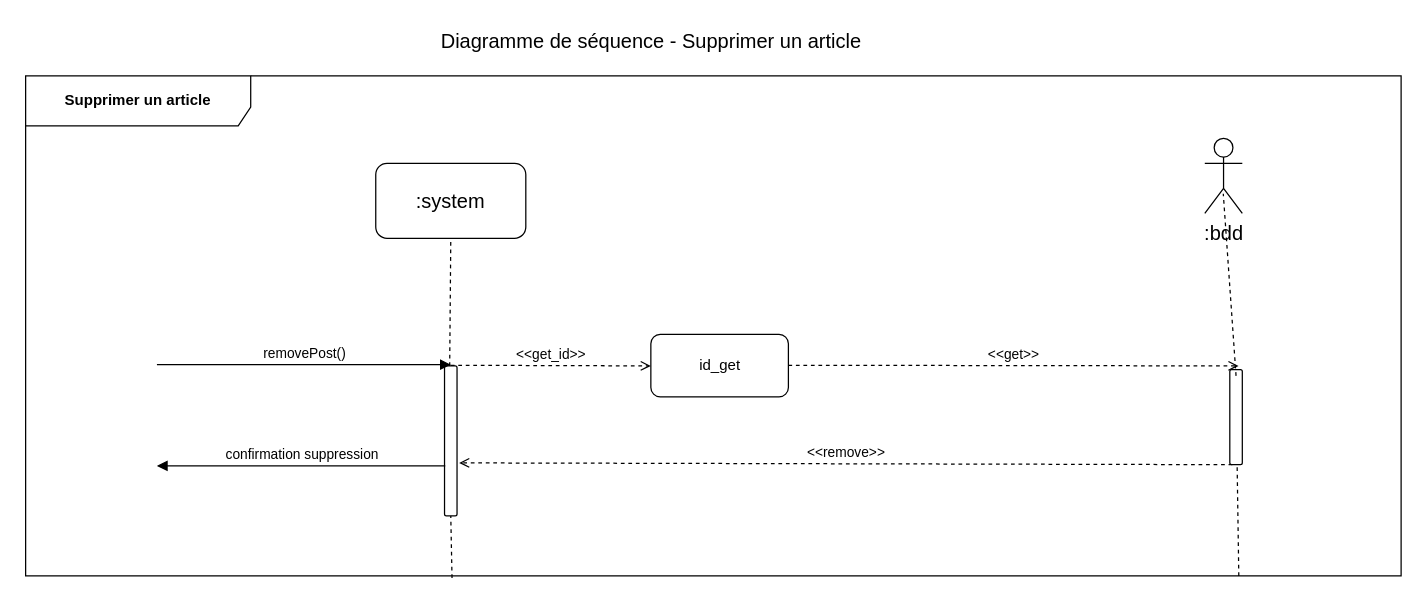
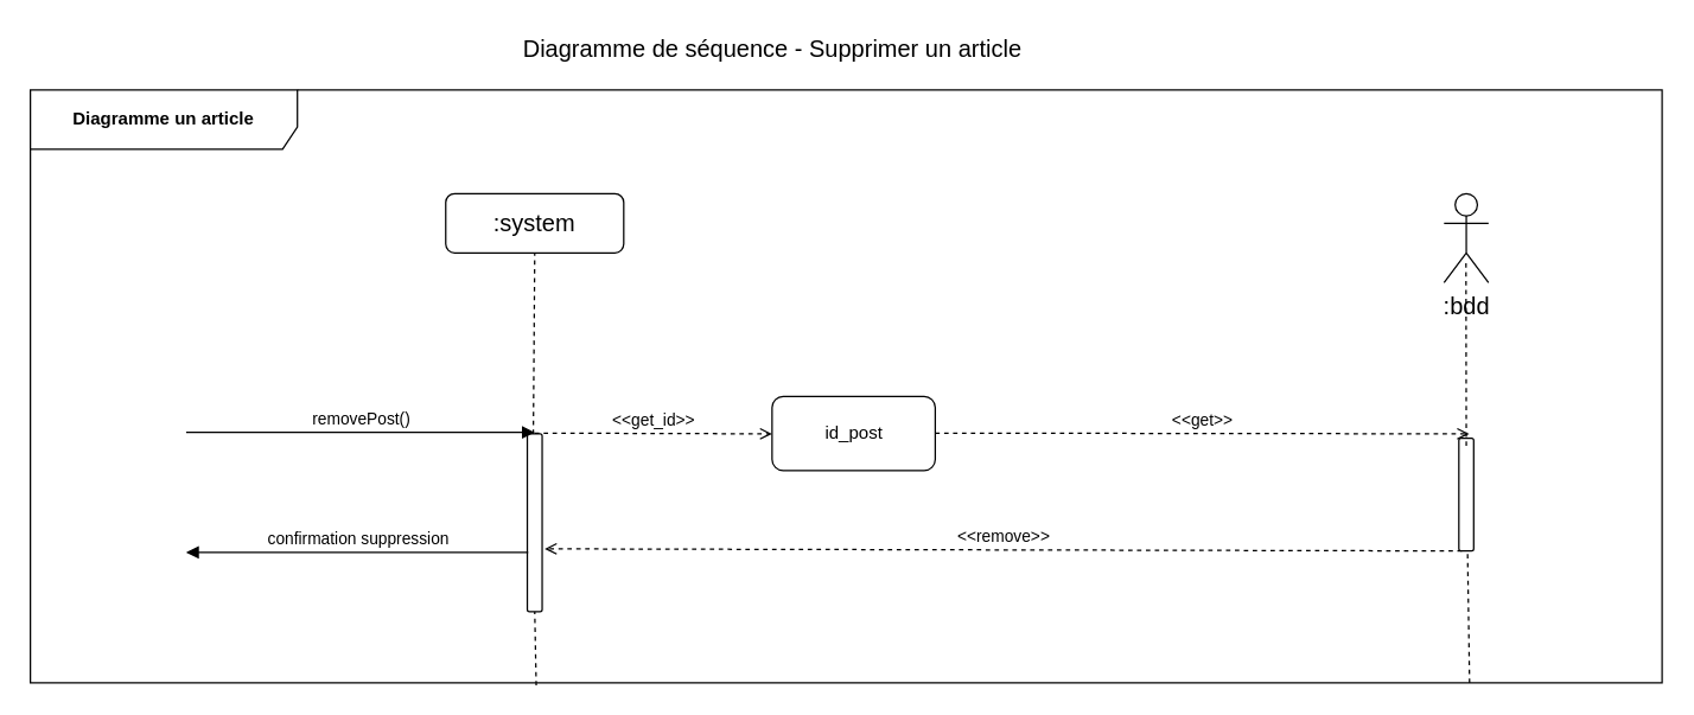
  <mxCell id="0" />
  <mxCell id="1" parent="0" />
- <mxCell id="2" value="Supprimer un article" style="shape=umlFrame;whiteSpace=wrap;html=1;width=180;height=40;fontStyle=1;labelBackgroundColor=#ffffff;labelBorderColor=none;gradientColor=none;swimlaneFillColor=none;shadow=0;strokeColor=#000000;" vertex="1" parent="1"><mxGeometry x="20" y="60" width="1100" height="400" as="geometry" /></mxCell>
+ <mxCell id="2" value="Diagramme un article" style="shape=umlFrame;whiteSpace=wrap;html=1;width=180;height=40;fontStyle=1;labelBackgroundColor=#ffffff;labelBorderColor=none;gradientColor=none;swimlaneFillColor=none;shadow=0;strokeColor=#000000;" vertex="1" parent="1"><mxGeometry x="20" y="60" width="1100" height="400" as="geometry" /></mxCell>
  <mxCell id="3" value="Diagramme de séquence - Supprimer un article" style="text;html=1;resizable=0;points=[];autosize=1;align=center;verticalAlign=top;spacingTop=-4;fontSize=16;" vertex="1" parent="1"><mxGeometry x="345" y="20" width="350" height="20" as="geometry" /></mxCell>
- <mxCell id="4" value=":system" style="rounded=1;whiteSpace=wrap;html=1;shadow=0;labelBackgroundColor=#ffffff;strokeColor=#000000;gradientColor=none;fontSize=16;align=center;" vertex="1" parent="1"><mxGeometry x="300" y="130" width="120" height="60" as="geometry" /></mxCell>
+ <mxCell id="4" value=":system" style="rounded=1;whiteSpace=wrap;html=1;shadow=0;labelBackgroundColor=#ffffff;strokeColor=#000000;gradientColor=none;fontSize=16;align=center;" vertex="1" parent="1"><mxGeometry x="300" y="130" width="120" height="40" as="geometry" /></mxCell>
  <mxCell id="5" value="" style="endArrow=none;dashed=1;html=1;fontSize=16;entryX=0.5;entryY=1;entryDx=0;entryDy=0;exitX=0.31;exitY=1;exitDx=0;exitDy=0;exitPerimeter=0;" edge="1" parent="1" source="9" target="4"><mxGeometry width="50" height="50" relative="1" as="geometry"><mxPoint x="131.2" y="582.88" as="sourcePoint" /><mxPoint x="360" y="231" as="targetPoint" /></mxGeometry></mxCell>
- <mxCell id="6" value=":bdd" style="shape=umlActor;verticalLabelPosition=bottom;labelBackgroundColor=#ffffff;verticalAlign=top;html=1;shadow=0;strokeColor=#000000;gradientColor=none;fontSize=16;align=center;" vertex="1" parent="1"><mxGeometry x="963" y="110" width="30" height="60" as="geometry" /></mxCell>
- <mxCell id="7" value="id_get" style="html=1;gradientColor=none;rounded=1;" vertex="1" parent="1"><mxGeometry x="520" y="266.794" width="110" height="50" as="geometry" /></mxCell>
+ <mxCell id="6" value=":bdd" style="shape=umlActor;verticalLabelPosition=bottom;labelBackgroundColor=#ffffff;verticalAlign=top;html=1;shadow=0;strokeColor=#000000;gradientColor=none;fontSize=16;align=center;" vertex="1" parent="1"><mxGeometry x="973" y="130" width="30" height="60" as="geometry" /></mxCell>
+ <mxCell id="7" value="id_post" style="html=1;gradientColor=none;rounded=1;" vertex="1" parent="1"><mxGeometry x="520" y="266.794" width="110" height="50" as="geometry" /></mxCell>
  <mxCell id="8" value="&amp;lt;&amp;lt;get_id&amp;gt;&amp;gt;" style="html=1;verticalAlign=bottom;endArrow=open;fontSize=11;dashed=1;endFill=0;" edge="1" parent="1"><mxGeometry width="80" relative="1" as="geometry"><mxPoint x="360" y="291.5" as="sourcePoint" /><mxPoint x="520" y="292" as="targetPoint" /></mxGeometry></mxCell>
  <mxCell id="9" value="" style="html=1;points=[];perimeter=orthogonalPerimeter;rounded=1;gradientColor=none;" vertex="1" parent="1"><mxGeometry x="355" y="292" width="10" height="120" as="geometry" /></mxCell>
  <mxCell id="10" value="" style="endArrow=none;dashed=1;html=1;fontSize=16;entryX=0.5;entryY=1;entryDx=0;entryDy=0;exitX=0.31;exitY=1.004;exitDx=0;exitDy=0;exitPerimeter=0;" edge="1" parent="1" source="2" target="9"><mxGeometry width="50" height="50" relative="1" as="geometry"><mxPoint x="360" y="450" as="sourcePoint" /><mxPoint x="360" y="190" as="targetPoint" /></mxGeometry></mxCell>
  <mxCell id="11" value="removePost()" style="html=1;verticalAlign=bottom;endArrow=block;fontSize=11;" edge="1" parent="1"><mxGeometry width="80" relative="1" as="geometry"><mxPoint x="125" y="291" as="sourcePoint" /><mxPoint x="360" y="291" as="targetPoint" /></mxGeometry></mxCell>
  <mxCell id="12" value="" style="endArrow=none;dashed=1;html=1;fontSize=16;entryX=0.556;entryY=0.739;entryDx=0;entryDy=0;entryPerimeter=0;exitX=0.882;exitY=1;exitDx=0;exitDy=0;exitPerimeter=0;" edge="1" parent="1" source="2" target="13"><mxGeometry width="50" height="50" relative="1" as="geometry"><mxPoint x="990.2" y="530" as="sourcePoint" /><mxPoint x="986.68" y="174.34" as="targetPoint" /></mxGeometry></mxCell>
  <mxCell id="13" value="" style="html=1;points=[];perimeter=orthogonalPerimeter;rounded=1;gradientColor=none;" vertex="1" parent="1"><mxGeometry x="983" y="295" width="10" height="76" as="geometry" /></mxCell>
  <mxCell id="14" value="&amp;lt;&amp;lt;get&amp;gt;&amp;gt;" style="html=1;verticalAlign=bottom;endArrow=open;fontSize=11;dashed=1;endFill=0;" edge="1" parent="1"><mxGeometry width="80" relative="1" as="geometry"><mxPoint x="630" y="291.5" as="sourcePoint" /><mxPoint x="990" y="292" as="targetPoint" /></mxGeometry></mxCell>
  <mxCell id="15" value="&amp;lt;&amp;lt;remove&amp;gt;&amp;gt;" style="html=1;verticalAlign=bottom;endArrow=open;fontSize=11;dashed=1;endFill=0;entryX=1.168;entryY=0.713;entryDx=0;entryDy=0;entryPerimeter=0;exitX=0.146;exitY=0.999;exitDx=0;exitDy=0;exitPerimeter=0;" edge="1" parent="1"><mxGeometry width="80" relative="1" as="geometry"><mxPoint x="985" y="371" as="sourcePoint" /><mxPoint x="366.68" y="369.56" as="targetPoint" /></mxGeometry></mxCell>
  <mxCell id="16" value="confirmation suppression" style="html=1;verticalAlign=bottom;endArrow=block;fontSize=11;exitX=0.057;exitY=0.667;exitDx=0;exitDy=0;exitPerimeter=0;" edge="1" parent="1" source="9"><mxGeometry width="80" relative="1" as="geometry"><mxPoint x="135" y="301" as="sourcePoint" /><mxPoint x="125" y="372" as="targetPoint" /></mxGeometry></mxCell>
  <mxCell id="17" value="" style="endArrow=none;dashed=1;html=1;fontSize=16;entryX=0.493;entryY=0.739;entryDx=0;entryDy=0;entryPerimeter=0;" edge="1" parent="1" target="6"><mxGeometry width="50" height="50" relative="1" as="geometry"><mxPoint x="988" y="300" as="sourcePoint" /><mxPoint x="370" y="200" as="targetPoint" /></mxGeometry></mxCell>
